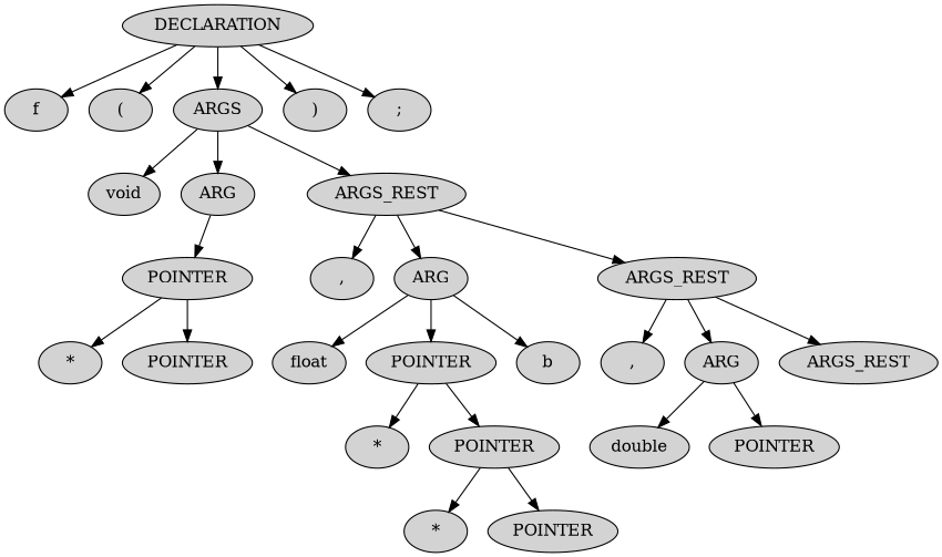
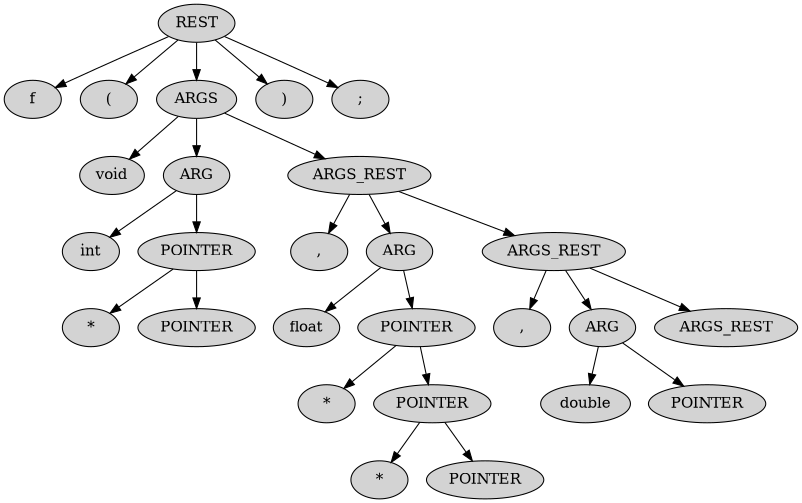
  digraph {
    node [style=filled]
-   n1 [label=DECLARATION]
+   n1 [label=REST]
    n2 [label=f]
    n3 [label="("]
    n4 [label=ARGS]
    n5 [label=")"]
    n6 [label=";"]
    n7 [label=void]
    n8 [label=ARG]
    n9 [label=ARGS_REST]
+   n10 [label=int]
    n11 [label=POINTER]
    n12 [label=","]
    n13 [label=ARG]
    n14 [label=ARGS_REST]
    n15 [label="*"]
    n16 [label=POINTER]
    n17 [label=float]
    n18 [label=POINTER]
-   n19 [label=b]
    n20 [label=","]
    n21 [label=ARG]
    n22 [label=ARGS_REST]
    n23 [label="*"]
    n24 [label=POINTER]
    n25 [label="*"]
    n26 [label=POINTER]
    n27 [label=double]
    n28 [label=POINTER]
    n1 -> n2
    n1 -> n3
    n1 -> n4
    n1 -> n5
    n1 -> n6
    n4 -> n7
    n4 -> n8
    n4 -> n9
+   n8 -> n10
    n8 -> n11
    n9 -> n12
    n9 -> n13
    n9 -> n14
    n11 -> n15
    n11 -> n16
    n13 -> n17
    n13 -> n18
-   n13 -> n19
    n14 -> n20
    n14 -> n21
    n14 -> n22
    n18 -> n23
    n18 -> n24
    n21 -> n27
    n21 -> n28
    n24 -> n25
    n24 -> n26
  }
